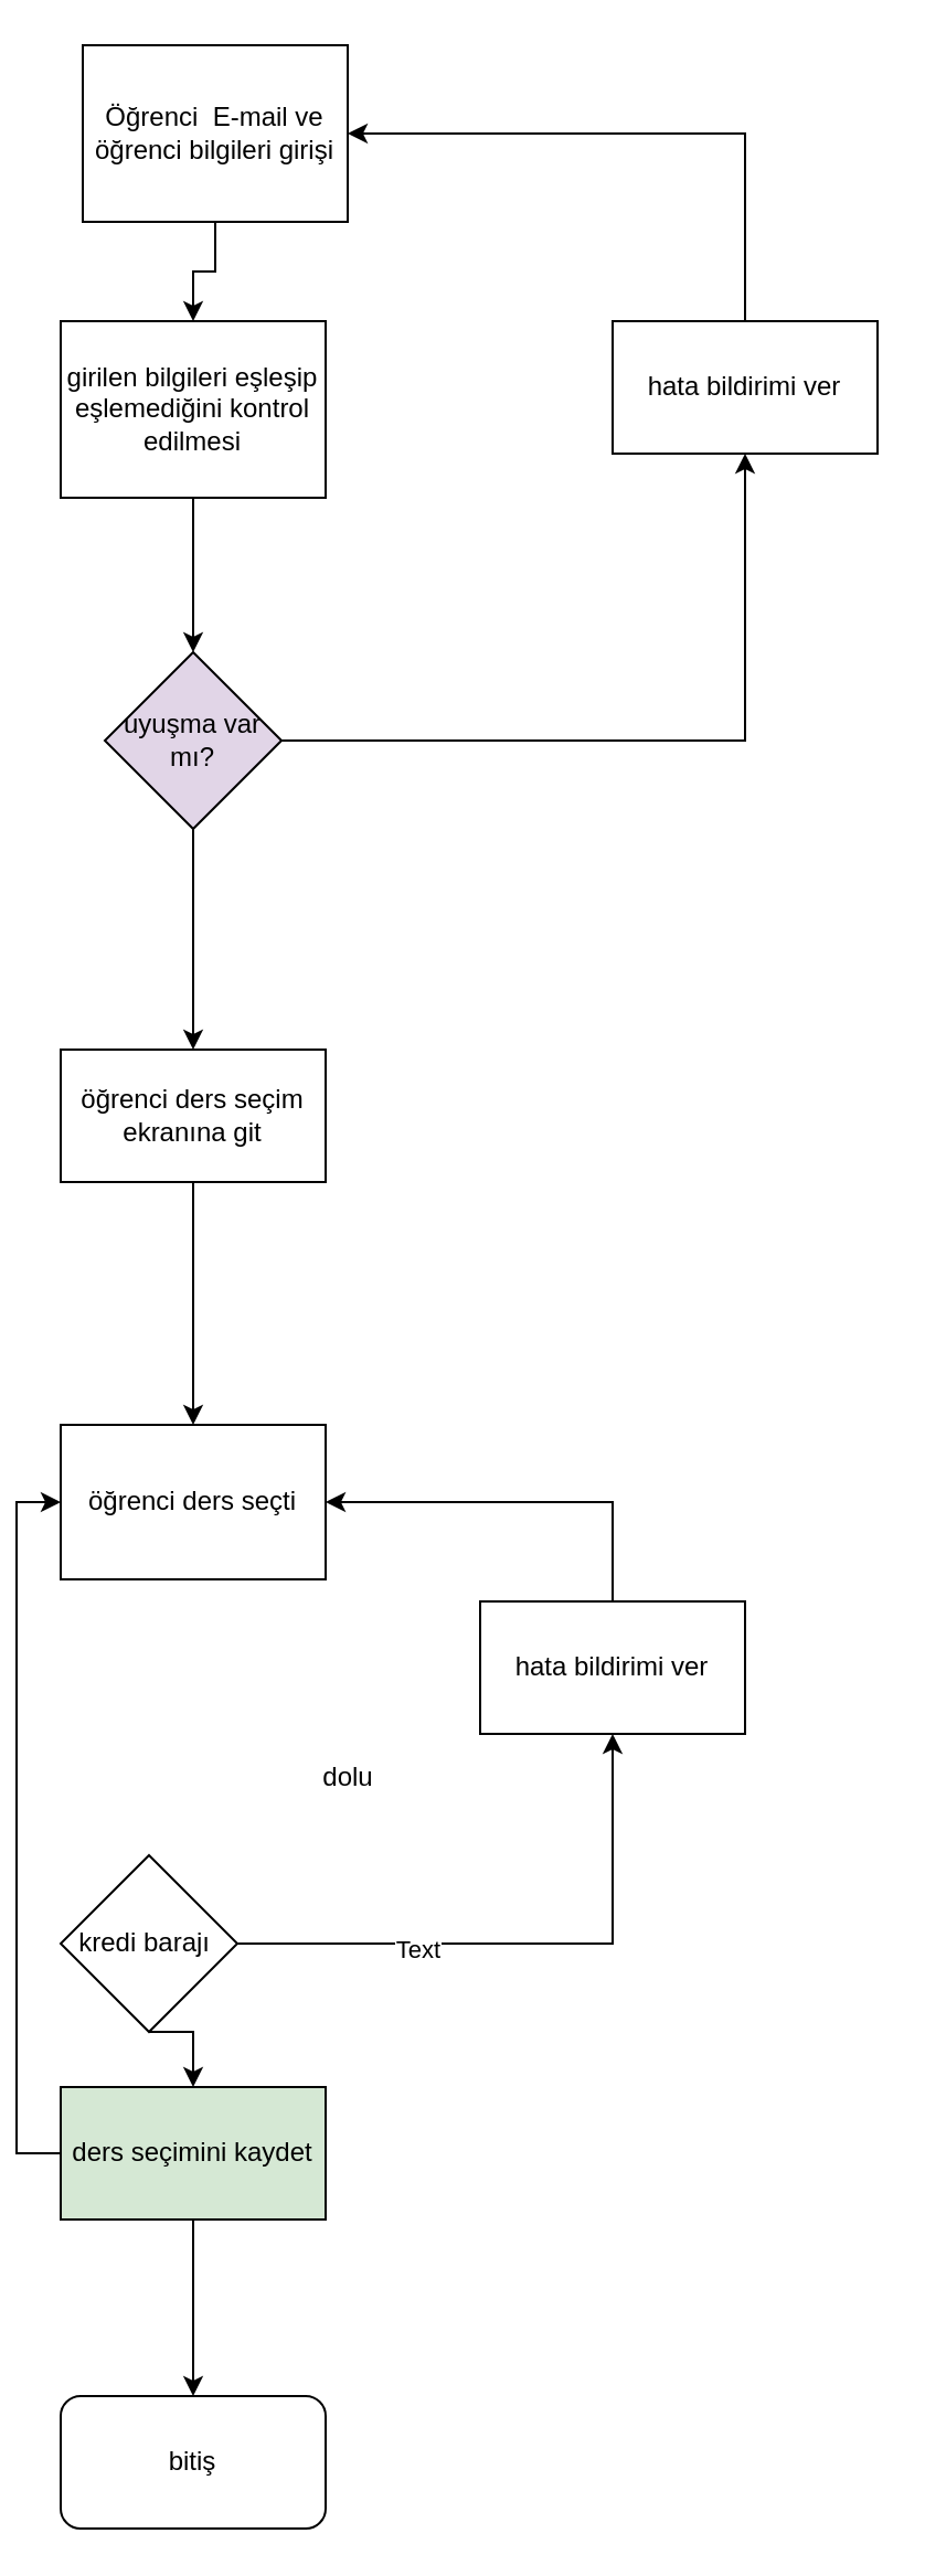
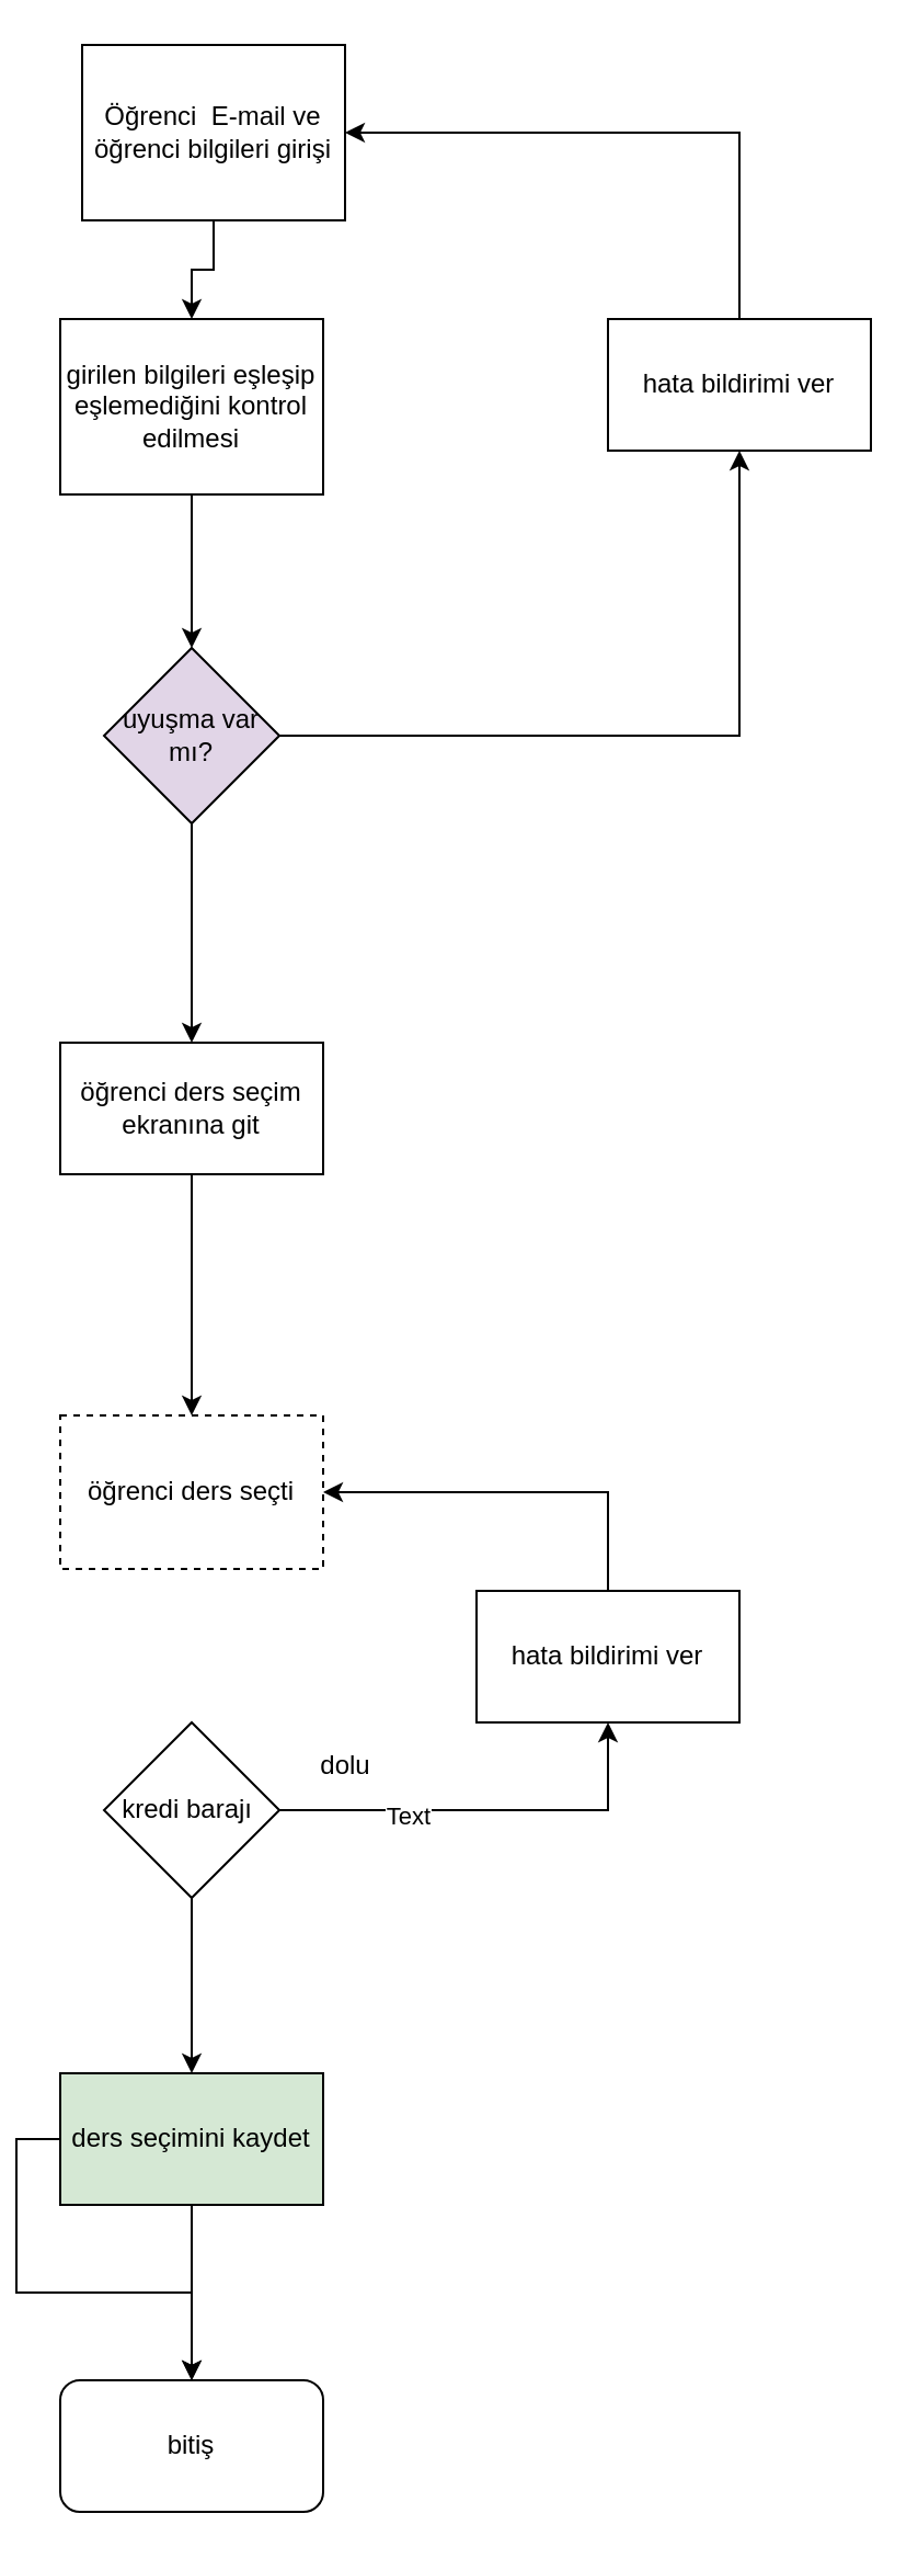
  <mxCell id="0" />
  <mxCell id="1" parent="0" />
  <mxCell id="2" style="edgeStyle=orthogonalEdgeStyle;rounded=0;orthogonalLoop=1;jettySize=auto;html=1;exitX=0.5;exitY=1;exitDx=0;exitDy=0;" edge="1" parent="1" source="3" target="5"><mxGeometry relative="1" as="geometry" /></mxCell>
  <mxCell id="3" value="Öğrenci&amp;nbsp; E-mail ve öğrenci bilgileri girişi" style="rounded=0;whiteSpace=wrap;html=1;" vertex="1" parent="1"><mxGeometry x="30" y="20" width="120" height="80" as="geometry" /></mxCell>
  <mxCell id="4" style="edgeStyle=orthogonalEdgeStyle;rounded=0;orthogonalLoop=1;jettySize=auto;html=1;exitX=0.5;exitY=1;exitDx=0;exitDy=0;" edge="1" parent="1" source="5" target="8"><mxGeometry relative="1" as="geometry" /></mxCell>
  <mxCell id="5" value="girilen bilgileri eşleşip eşlemediğini kontrol edilmesi" style="rounded=0;whiteSpace=wrap;html=1;" vertex="1" parent="1"><mxGeometry x="20" y="145" width="120" height="80" as="geometry" /></mxCell>
  <mxCell id="6" style="edgeStyle=orthogonalEdgeStyle;rounded=0;orthogonalLoop=1;jettySize=auto;html=1;exitX=0.5;exitY=1;exitDx=0;exitDy=0;entryX=0.5;entryY=0;entryDx=0;entryDy=0;" edge="1" parent="1" source="8" target="10"><mxGeometry relative="1" as="geometry" /></mxCell>
  <mxCell id="7" style="edgeStyle=orthogonalEdgeStyle;rounded=0;orthogonalLoop=1;jettySize=auto;html=1;exitX=1;exitY=0.5;exitDx=0;exitDy=0;" edge="1" parent="1" source="8" target="17"><mxGeometry relative="1" as="geometry" /></mxCell>
  <mxCell id="8" value="uyuşma var mı?" style="rhombus;whiteSpace=wrap;html=1;fillColor=#e1d5e7;" vertex="1" parent="1"><mxGeometry x="40" y="295" width="80" height="80" as="geometry" /></mxCell>
  <mxCell id="9" style="edgeStyle=orthogonalEdgeStyle;rounded=0;orthogonalLoop=1;jettySize=auto;html=1;exitX=0.5;exitY=1;exitDx=0;exitDy=0;entryX=0.5;entryY=0;entryDx=0;entryDy=0;" edge="1" parent="1" source="10" target="11"><mxGeometry relative="1" as="geometry" /></mxCell>
  <mxCell id="10" value="öğrenci ders seçim ekranına git" style="rounded=0;whiteSpace=wrap;html=1;" vertex="1" parent="1"><mxGeometry x="20" y="475" width="120" height="60" as="geometry" /></mxCell>
- <mxCell id="11" value="öğrenci ders seçti" style="rounded=0;whiteSpace=wrap;html=1;" vertex="1" parent="1"><mxGeometry x="20" y="645" width="120" height="70" as="geometry" /></mxCell>
+ <mxCell id="11" value="öğrenci ders seçti" style="rounded=0;whiteSpace=wrap;html=1;dashed=1;" vertex="1" parent="1"><mxGeometry x="20" y="645" width="120" height="70" as="geometry" /></mxCell>
  <mxCell id="12" style="edgeStyle=orthogonalEdgeStyle;rounded=0;orthogonalLoop=1;jettySize=auto;html=1;exitX=1;exitY=0.5;exitDx=0;exitDy=0;entryX=0.5;entryY=1;entryDx=0;entryDy=0;" edge="1" parent="1" source="15" target="19"><mxGeometry relative="1" as="geometry" /></mxCell>
  <mxCell id="13" value="Text" style="edgeLabel;html=1;align=center;verticalAlign=middle;resizable=0;points=[];" vertex="1" connectable="0" parent="12"><mxGeometry x="-0.39" y="-2" relative="1" as="geometry"><mxPoint as="offset" /></mxGeometry></mxCell>
  <mxCell id="14" style="edgeStyle=orthogonalEdgeStyle;rounded=0;orthogonalLoop=1;jettySize=auto;html=1;exitX=0.5;exitY=1;exitDx=0;exitDy=0;entryX=0.5;entryY=0;entryDx=0;entryDy=0;" edge="1" parent="1" source="15" target="22"><mxGeometry relative="1" as="geometry" /></mxCell>
- <mxCell id="15" value="kredi barajı&amp;nbsp;" style="rhombus;whiteSpace=wrap;html=1;" vertex="1" parent="1"><mxGeometry x="20" y="840" width="80" height="80" as="geometry" /></mxCell>
+ <mxCell id="15" value="kredi barajı&amp;nbsp;" style="rhombus;whiteSpace=wrap;html=1;" vertex="1" parent="1"><mxGeometry x="40" y="785" width="80" height="80" as="geometry" /></mxCell>
  <mxCell id="16" style="edgeStyle=orthogonalEdgeStyle;rounded=0;orthogonalLoop=1;jettySize=auto;html=1;exitX=0.5;exitY=0;exitDx=0;exitDy=0;entryX=1;entryY=0.5;entryDx=0;entryDy=0;" edge="1" parent="1" source="17" target="3"><mxGeometry relative="1" as="geometry" /></mxCell>
  <mxCell id="17" value="hata bildirimi ver" style="rounded=0;whiteSpace=wrap;html=1;" vertex="1" parent="1"><mxGeometry x="270" y="145" width="120" height="60" as="geometry" /></mxCell>
  <mxCell id="18" style="edgeStyle=orthogonalEdgeStyle;rounded=0;orthogonalLoop=1;jettySize=auto;html=1;exitX=0.5;exitY=0;exitDx=0;exitDy=0;entryX=1;entryY=0.5;entryDx=0;entryDy=0;" edge="1" parent="1" source="19" target="11"><mxGeometry relative="1" as="geometry" /></mxCell>
  <mxCell id="19" value="hata bildirimi ver" style="rounded=0;whiteSpace=wrap;html=1;" vertex="1" parent="1"><mxGeometry x="210" y="725" width="120" height="60" as="geometry" /></mxCell>
- <mxCell id="20" style="edgeStyle=orthogonalEdgeStyle;rounded=0;orthogonalLoop=1;jettySize=auto;html=1;exitX=0;exitY=0.5;exitDx=0;exitDy=0;entryX=0;entryY=0.5;entryDx=0;entryDy=0;" edge="1" parent="1" source="22" target="11"><mxGeometry relative="1" as="geometry" /></mxCell>
+ <mxCell id="20" style="edgeStyle=orthogonalEdgeStyle;rounded=0;orthogonalLoop=1;jettySize=auto;html=1;exitX=0;exitY=0.5;exitDx=0;exitDy=0;" edge="1" parent="1" source="22" target="23"><mxGeometry relative="1" as="geometry" /></mxCell>
  <mxCell id="21" value="" style="edgeStyle=orthogonalEdgeStyle;rounded=0;orthogonalLoop=1;jettySize=auto;html=1;" edge="1" parent="1" source="22"><mxGeometry relative="1" as="geometry"><mxPoint x="80" y="1085" as="targetPoint" /></mxGeometry></mxCell>
  <mxCell id="22" value="ders seçimini kaydet" style="rounded=0;whiteSpace=wrap;html=1;fillColor=#d5e8d4;" vertex="1" parent="1"><mxGeometry x="20" y="945" width="120" height="60" as="geometry" /></mxCell>
  <mxCell id="23" value="bitiş" style="rounded=1;whiteSpace=wrap;html=1;" vertex="1" parent="1"><mxGeometry x="20" y="1085" width="120" height="60" as="geometry" /></mxCell>
  <mxCell id="24" value="dolu" style="text;html=1;align=center;verticalAlign=middle;resizable=0;points=[];autosize=1;strokeColor=none;fillColor=none;" vertex="1" parent="1"><mxGeometry x="125" y="790" width="50" height="30" as="geometry" /></mxCell>
